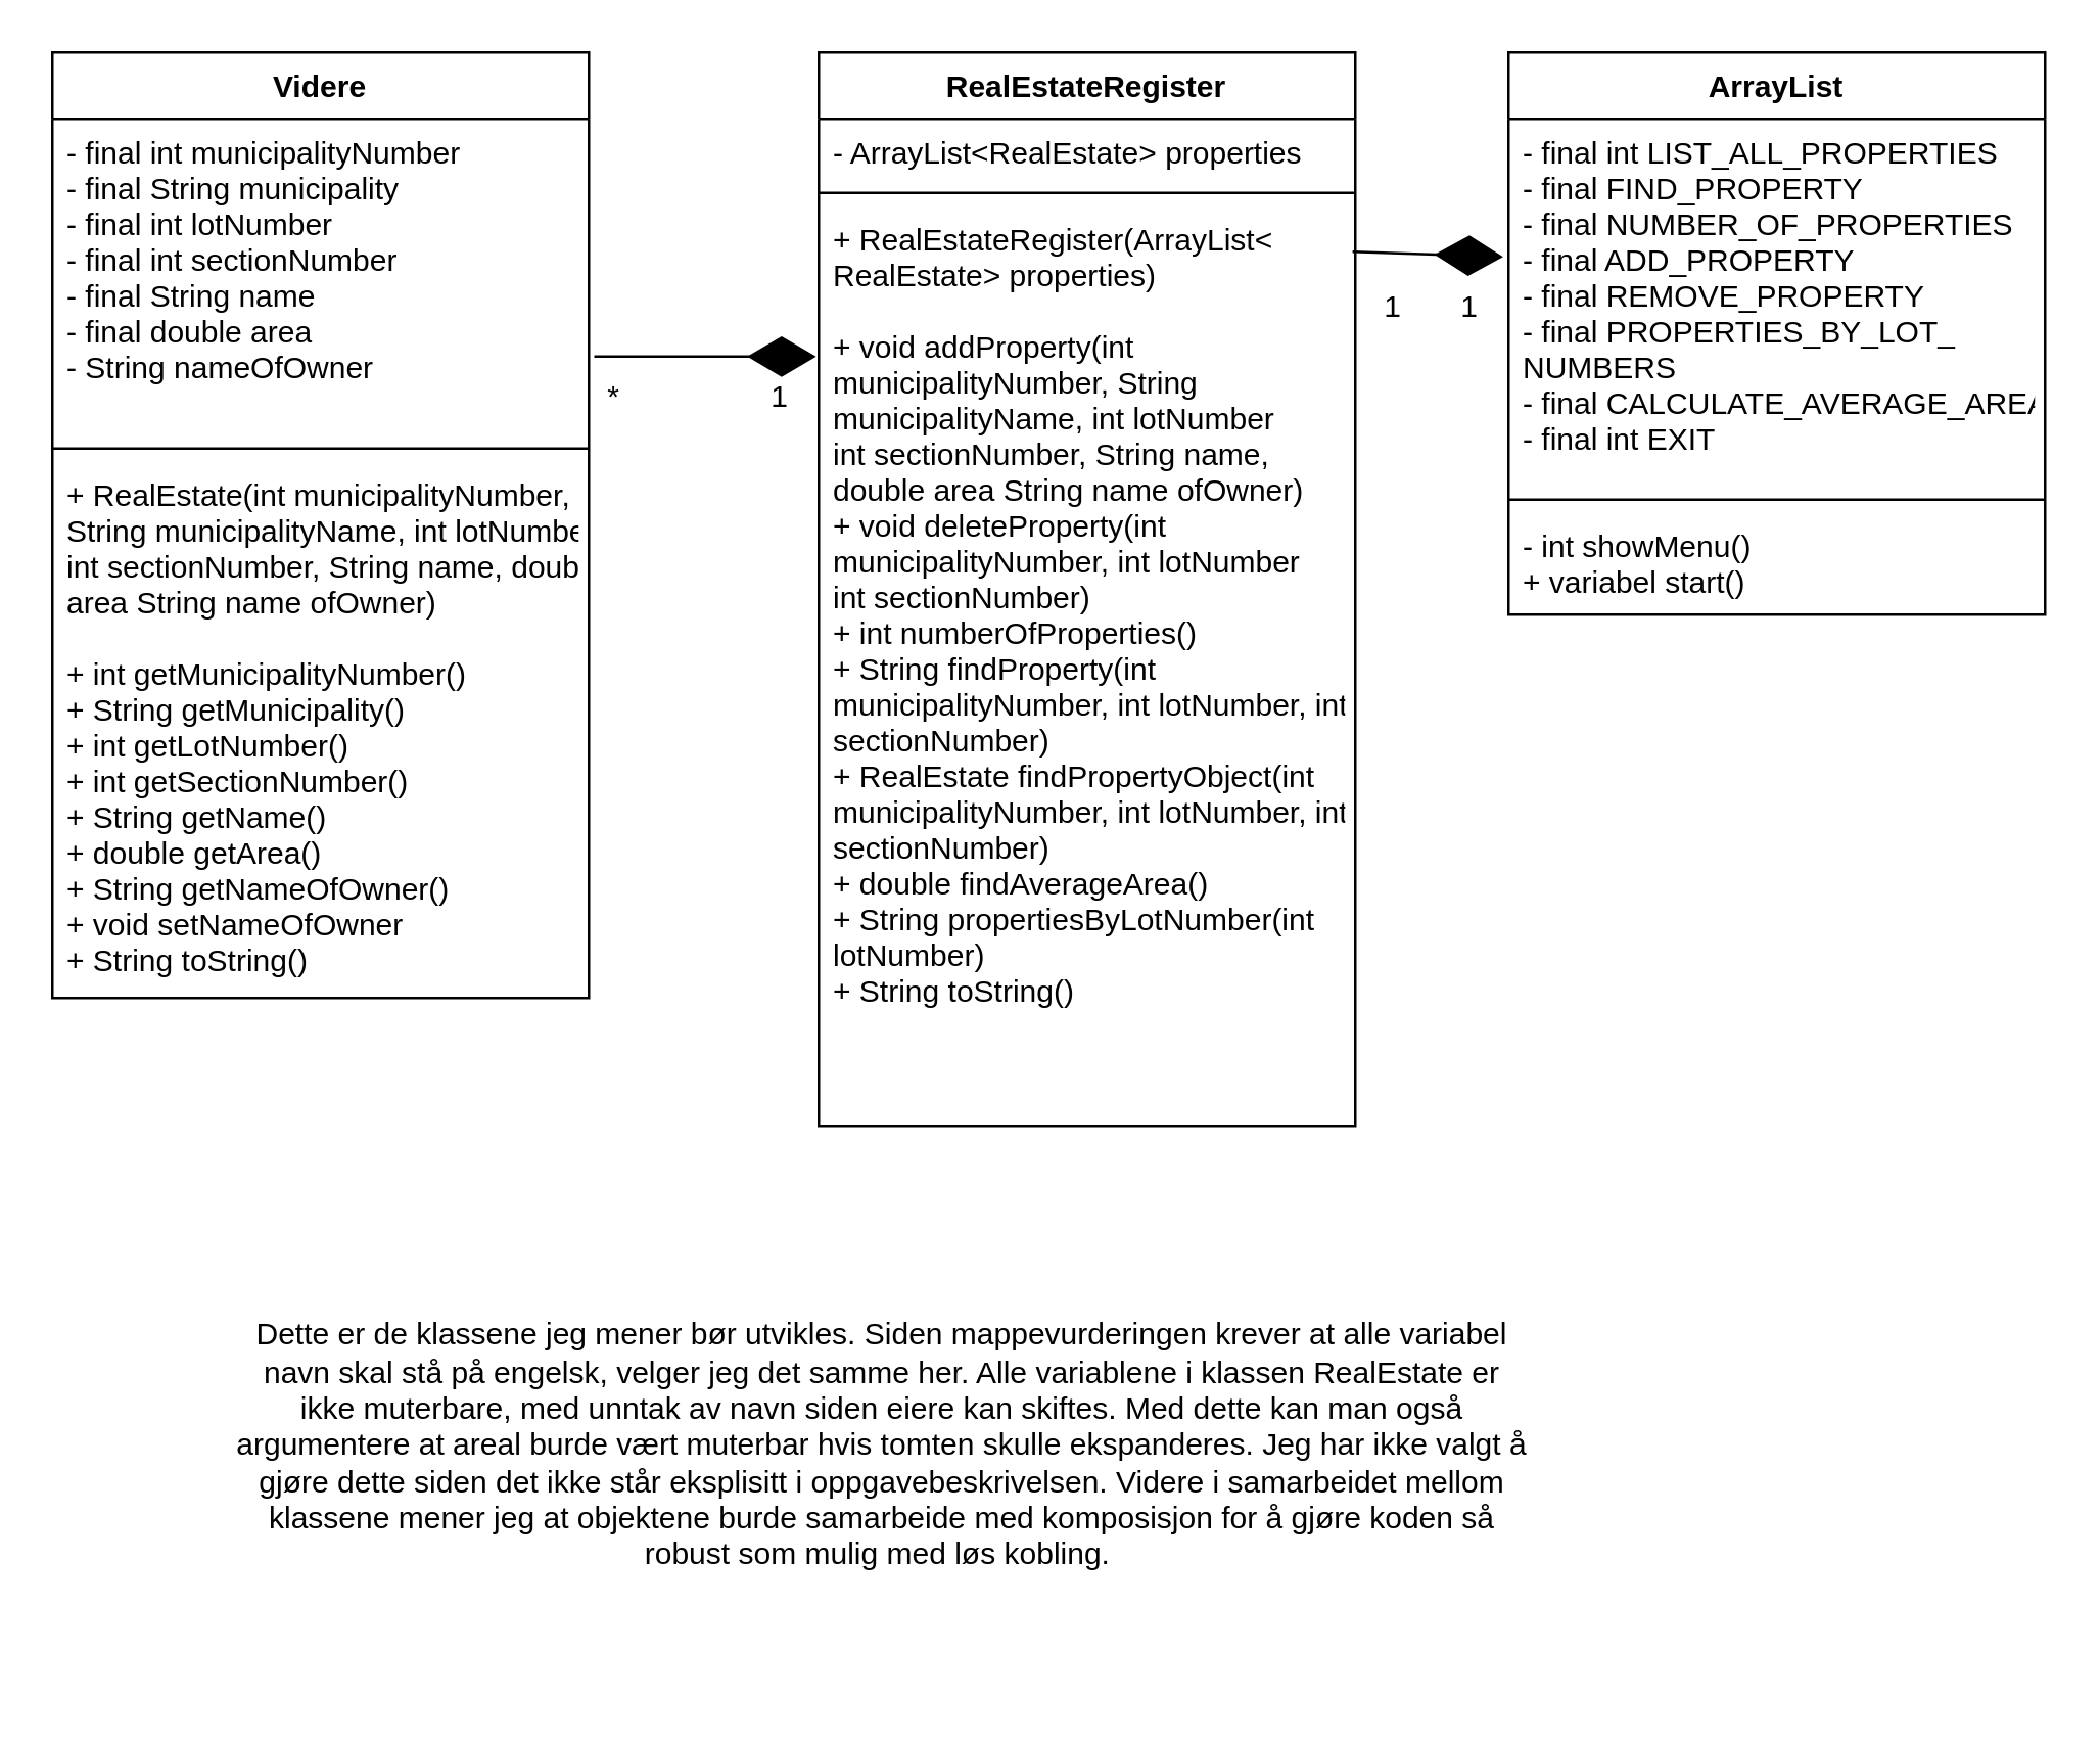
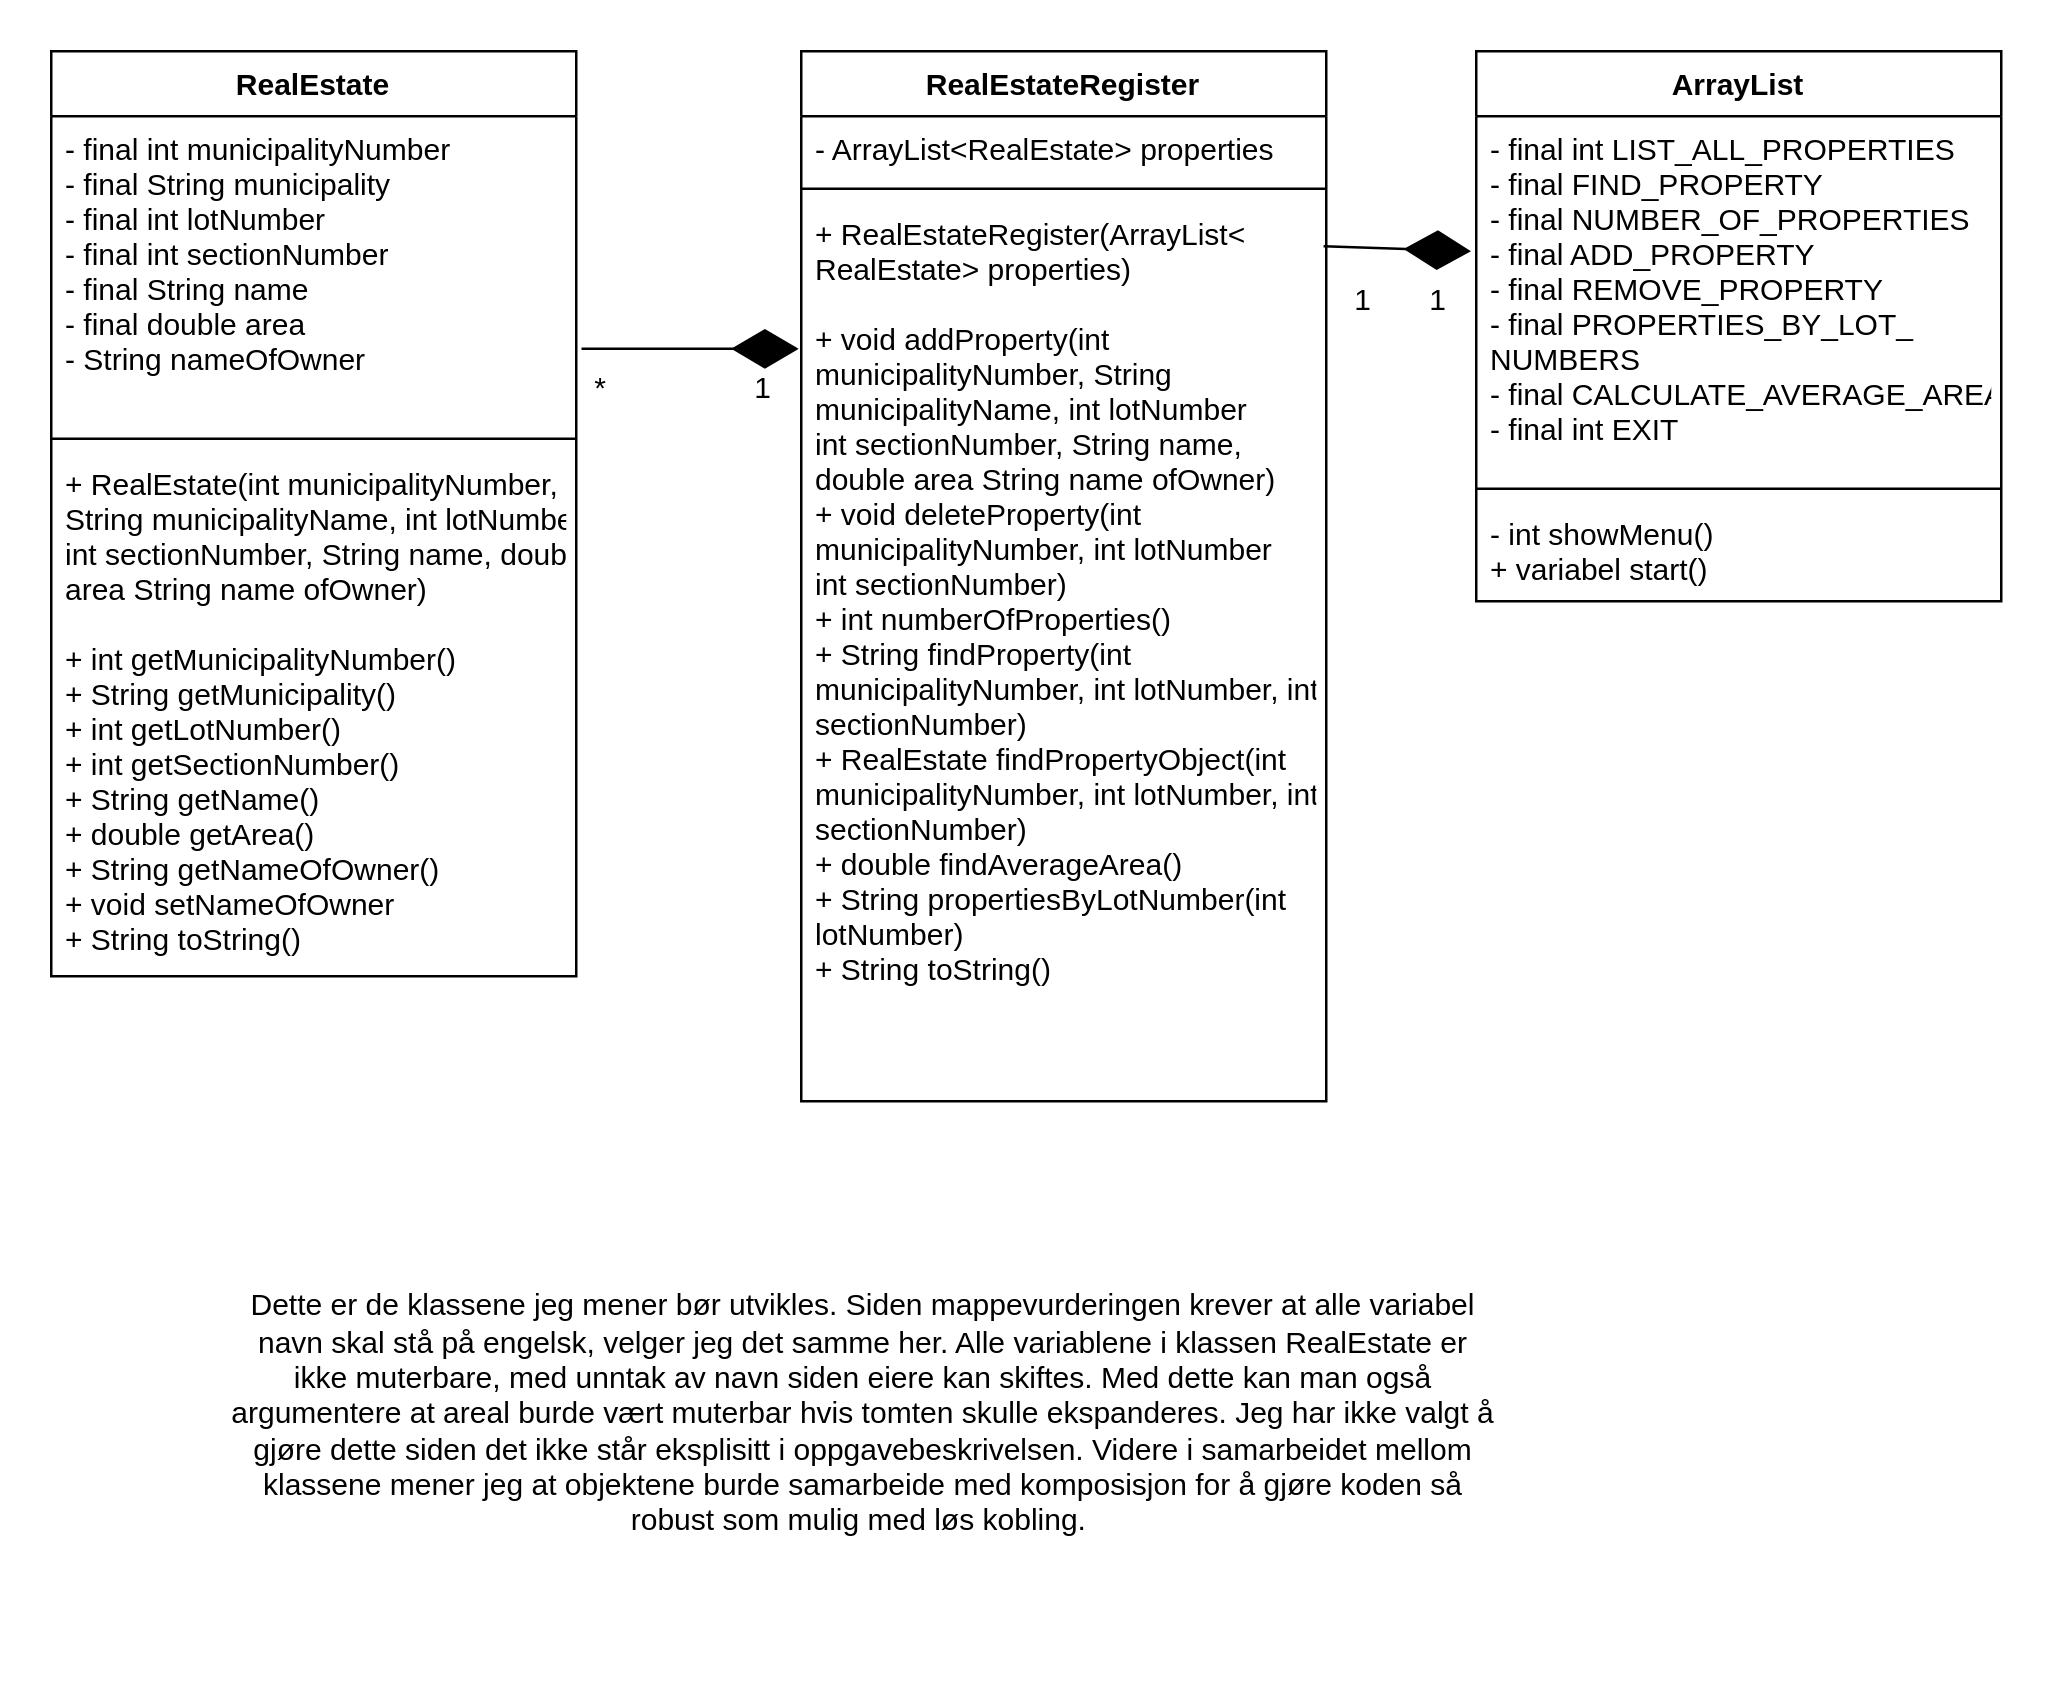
  <mxCell id="0" />
  <mxCell id="1" parent="0" />
- <mxCell id="2" value="Videre" style="swimlane;fontStyle=1;align=center;verticalAlign=top;childLayout=stackLayout;horizontal=1;startSize=26;horizontalStack=0;resizeParent=1;resizeParentMax=0;resizeLast=0;collapsible=1;marginBottom=0;" parent="1" vertex="1"><mxGeometry x="20" y="20" width="210" height="370" as="geometry" /></mxCell>
+ <mxCell id="2" value="RealEstate" style="swimlane;fontStyle=1;align=center;verticalAlign=top;childLayout=stackLayout;horizontal=1;startSize=26;horizontalStack=0;resizeParent=1;resizeParentMax=0;resizeLast=0;collapsible=1;marginBottom=0;" parent="1" vertex="1"><mxGeometry x="20" y="20" width="210" height="370" as="geometry" /></mxCell>
  <mxCell id="3" value="- final int municipalityNumber&#10;- final String municipality&#10;- final int lotNumber&#10;- final int sectionNumber&#10;- final String name&#10;- final double area&#10;- String nameOfOwner" style="text;strokeColor=none;fillColor=none;align=left;verticalAlign=top;spacingLeft=4;spacingRight=4;overflow=hidden;rotatable=0;points=[[0,0.5],[1,0.5]];portConstraint=eastwest;" parent="2" vertex="1"><mxGeometry y="26" width="210" height="124" as="geometry" /></mxCell>
  <mxCell id="4" value="" style="line;strokeWidth=1;fillColor=none;align=left;verticalAlign=middle;spacingTop=-1;spacingLeft=3;spacingRight=3;rotatable=0;labelPosition=right;points=[];portConstraint=eastwest;strokeColor=inherit;" parent="2" vertex="1"><mxGeometry y="150" width="210" height="10" as="geometry" /></mxCell>
  <mxCell id="5" value="+ RealEstate(int municipalityNumber, &#10;String municipalityName, int lotNumber&#10;int sectionNumber, String name, double &#10;area String name ofOwner)&#10;&#10;+ int getMunicipalityNumber()&#10;+ String getMunicipality()&#10;+ int getLotNumber()&#10;+ int getSectionNumber()&#10;+ String getName()&#10;+ double getArea()&#10;+ String getNameOfOwner()&#10;+ void setNameOfOwner&#10;+ String toString()&#10;" style="text;strokeColor=none;fillColor=none;align=left;verticalAlign=top;spacingLeft=4;spacingRight=4;overflow=hidden;rotatable=0;points=[[0,0.5],[1,0.5]];portConstraint=eastwest;" parent="2" vertex="1"><mxGeometry y="160" width="210" height="210" as="geometry" /></mxCell>
  <mxCell id="6" value="1" style="text;html=1;strokeColor=none;fillColor=none;align=center;verticalAlign=middle;whiteSpace=wrap;rounded=0;" parent="1" vertex="1"><mxGeometry x="550" y="110" width="50" height="20" as="geometry" /></mxCell>
  <mxCell id="7" value="*" style="text;html=1;strokeColor=none;fillColor=none;align=center;verticalAlign=middle;whiteSpace=wrap;rounded=0;" parent="1" vertex="1"><mxGeometry x="230" y="140" width="20" height="30" as="geometry" /></mxCell>
  <mxCell id="8" value="Dette er de klassene jeg mener bør utvikles. Siden mappevurderingen krever at alle variabel navn skal stå på engelsk, velger jeg det samme her. Alle variablene i klassen RealEstate er ikke muterbare, med unntak av navn siden eiere kan skiftes. Med dette kan man også argumentere at areal burde vært muterbar hvis tomten skulle ekspanderes. Jeg har ikke valgt å gjøre dette siden det ikke står eksplisitt i oppgavebeskrivelsen. Videre i samarbeidet mellom klassene mener jeg at objektene burde samarbeide med komposisjon for å gjøre koden så robust som mulig med løs kobling.&amp;nbsp;" style="text;html=1;strokeColor=none;fillColor=none;align=center;verticalAlign=middle;whiteSpace=wrap;rounded=0;" parent="1" vertex="1"><mxGeometry x="90" y="470" width="510" height="190" as="geometry" /></mxCell>
  <mxCell id="9" value="" style="endArrow=diamondThin;endFill=1;endSize=24;html=1;rounded=0;exitX=1.01;exitY=0.75;exitDx=0;exitDy=0;exitPerimeter=0;entryX=-0.005;entryY=0.164;entryDx=0;entryDy=0;entryPerimeter=0;" edge="1" parent="1" source="3" target="19"><mxGeometry width="160" relative="1" as="geometry"><mxPoint x="310" y="230" as="sourcePoint" /><mxPoint x="470" y="230" as="targetPoint" /></mxGeometry></mxCell>
  <mxCell id="10" value="ArrayList" style="swimlane;fontStyle=1;align=center;verticalAlign=top;childLayout=stackLayout;horizontal=1;startSize=26;horizontalStack=0;resizeParent=1;resizeParentMax=0;resizeLast=0;collapsible=1;marginBottom=0;" vertex="1" parent="1"><mxGeometry x="590" y="20" width="210" height="220" as="geometry" /></mxCell>
  <mxCell id="11" value="- final int LIST_ALL_PROPERTIES&#10;- final FIND_PROPERTY&#10;- final NUMBER_OF_PROPERTIES&#10;- final ADD_PROPERTY&#10;- final REMOVE_PROPERTY&#10;- final PROPERTIES_BY_LOT_&#10;NUMBERS&#10;- final CALCULATE_AVERAGE_AREA&#10;- final int EXIT" style="text;strokeColor=none;fillColor=none;align=left;verticalAlign=top;spacingLeft=4;spacingRight=4;overflow=hidden;rotatable=0;points=[[0,0.5],[1,0.5]];portConstraint=eastwest;" vertex="1" parent="10"><mxGeometry y="26" width="210" height="144" as="geometry" /></mxCell>
  <mxCell id="12" value="" style="line;strokeWidth=1;fillColor=none;align=left;verticalAlign=middle;spacingTop=-1;spacingLeft=3;spacingRight=3;rotatable=0;labelPosition=right;points=[];portConstraint=eastwest;strokeColor=inherit;" vertex="1" parent="10"><mxGeometry y="170" width="210" height="10" as="geometry" /></mxCell>
  <mxCell id="13" value="- int showMenu()&#10;+ variabel start()" style="text;strokeColor=none;fillColor=none;align=left;verticalAlign=top;spacingLeft=4;spacingRight=4;overflow=hidden;rotatable=0;points=[[0,0.5],[1,0.5]];portConstraint=eastwest;" vertex="1" parent="10"><mxGeometry y="180" width="210" height="40" as="geometry" /></mxCell>
  <mxCell id="14" value="" style="endArrow=diamondThin;endFill=1;endSize=24;html=1;rounded=0;exitX=0.995;exitY=0.05;exitDx=0;exitDy=0;exitPerimeter=0;entryX=-0.01;entryY=0.375;entryDx=0;entryDy=0;entryPerimeter=0;" edge="1" parent="1" source="19" target="11"><mxGeometry width="160" relative="1" as="geometry"><mxPoint x="530" y="100" as="sourcePoint" /><mxPoint x="590" y="100" as="targetPoint" /></mxGeometry></mxCell>
  <mxCell id="15" value="1" style="text;html=1;strokeColor=none;fillColor=none;align=center;verticalAlign=middle;whiteSpace=wrap;rounded=0;" vertex="1" parent="1"><mxGeometry x="530" y="110" width="30" height="20" as="geometry" /></mxCell>
  <mxCell id="16" value="RealEstateRegister" style="swimlane;fontStyle=1;align=center;verticalAlign=top;childLayout=stackLayout;horizontal=1;startSize=26;horizontalStack=0;resizeParent=1;resizeParentMax=0;resizeLast=0;collapsible=1;marginBottom=0;" parent="1" vertex="1"><mxGeometry x="320" y="20" width="210" height="420" as="geometry" /></mxCell>
  <mxCell id="17" value="- ArrayList&lt;RealEstate&gt; properties" style="text;strokeColor=none;fillColor=none;align=left;verticalAlign=top;spacingLeft=4;spacingRight=4;overflow=hidden;rotatable=0;points=[[0,0.5],[1,0.5]];portConstraint=eastwest;" parent="16" vertex="1"><mxGeometry y="26" width="210" height="24" as="geometry" /></mxCell>
  <mxCell id="18" value="" style="line;strokeWidth=1;fillColor=none;align=left;verticalAlign=middle;spacingTop=-1;spacingLeft=3;spacingRight=3;rotatable=0;labelPosition=right;points=[];portConstraint=eastwest;strokeColor=inherit;" parent="16" vertex="1"><mxGeometry y="50" width="210" height="10" as="geometry" /></mxCell>
  <mxCell id="19" value="+ RealEstateRegister(ArrayList&lt;&#10;RealEstate&gt; properties)&#10;&#10;+ void addProperty(int &#10;municipalityNumber, String &#10;municipalityName, int lotNumber&#10;int sectionNumber, String name, &#10;double area String name ofOwner)&#10;+ void deleteProperty(int &#10;municipalityNumber, int lotNumber&#10;int sectionNumber)&#10;+ int numberOfProperties()&#10;+ String findProperty(int &#10;municipalityNumber, int lotNumber, int&#10;sectionNumber)&#10;+ RealEstate findPropertyObject(int&#10;municipalityNumber, int lotNumber, int&#10;sectionNumber)&#10;+ double findAverageArea()&#10;+ String propertiesByLotNumber(int &#10;lotNumber)&#10;+ String toString()" style="text;strokeColor=none;fillColor=none;align=left;verticalAlign=top;spacingLeft=4;spacingRight=4;overflow=hidden;rotatable=0;points=[[0,0.5],[1,0.5]];portConstraint=eastwest;" parent="16" vertex="1"><mxGeometry y="60" width="210" height="360" as="geometry" /></mxCell>
  <mxCell id="20" value="1" style="text;html=1;strokeColor=none;fillColor=none;align=center;verticalAlign=middle;whiteSpace=wrap;rounded=0;" vertex="1" parent="1"><mxGeometry x="290" y="145" width="30" height="20" as="geometry" /></mxCell>
